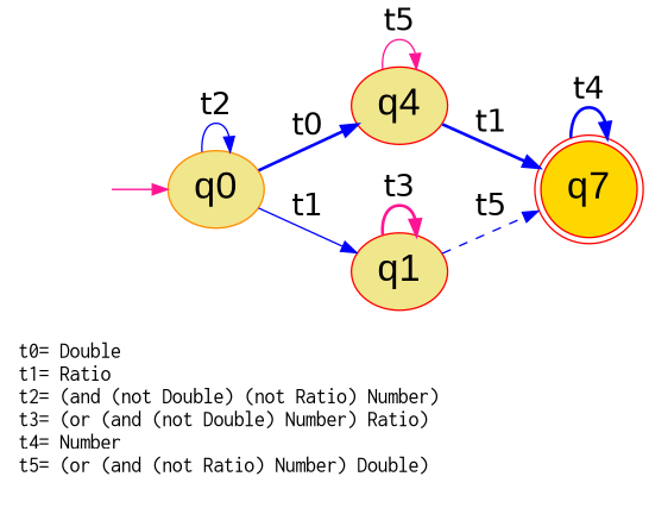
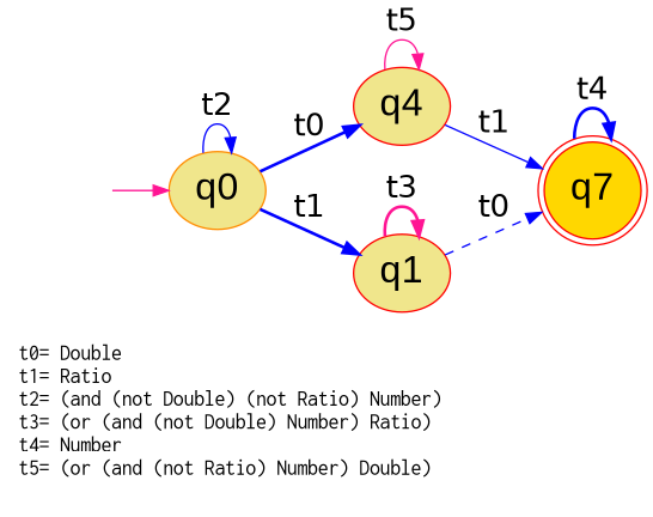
  digraph {
    fontname=courier
    label="\lt0= Double\lt1= Ratio\lt2= (and (not Double) (not Ratio) Number)\lt3= (or (and (not Double) Number) Ratio)\lt4= Number\lt5= (or (and (not Ratio) Number) Double)\l\l"
    labeljust=l
    nojustify=true
    rankdir=LR
    node [fontname=Arial fontsize=25 style=filled color=red fillcolor=khaki]
    edge [color=blue fontname=Helvetica fontsize=20 style=solid]
    H0 [style=invis width=0 color="" fillcolor=""]
    q0 [color=darkorange]
    q4
    q1
    n5 [fillcolor=gold label=q7 shape=doublecircle]
    H0 -> q0 [color=deeppink]
    q0 -> q0 [label=t2]
    q0 -> q4 [label=t0 style=bold]
-   q0 -> q1 [label=t1]
+   q0 -> q1 [label=t1 style=bold]
    q4 -> q4 [color=deeppink label=t5]
-   q4 -> n5 [label=t1 style=bold]
+   q4 -> n5 [label=t1]
    q1 -> q1 [color=deeppink label=t3 style=bold]
-   q1 -> n5 [label=t5 style=dashed]
+   q1 -> n5 [label=t0 style=dashed]
    n5 -> n5 [label=t4 style=bold]
  }
